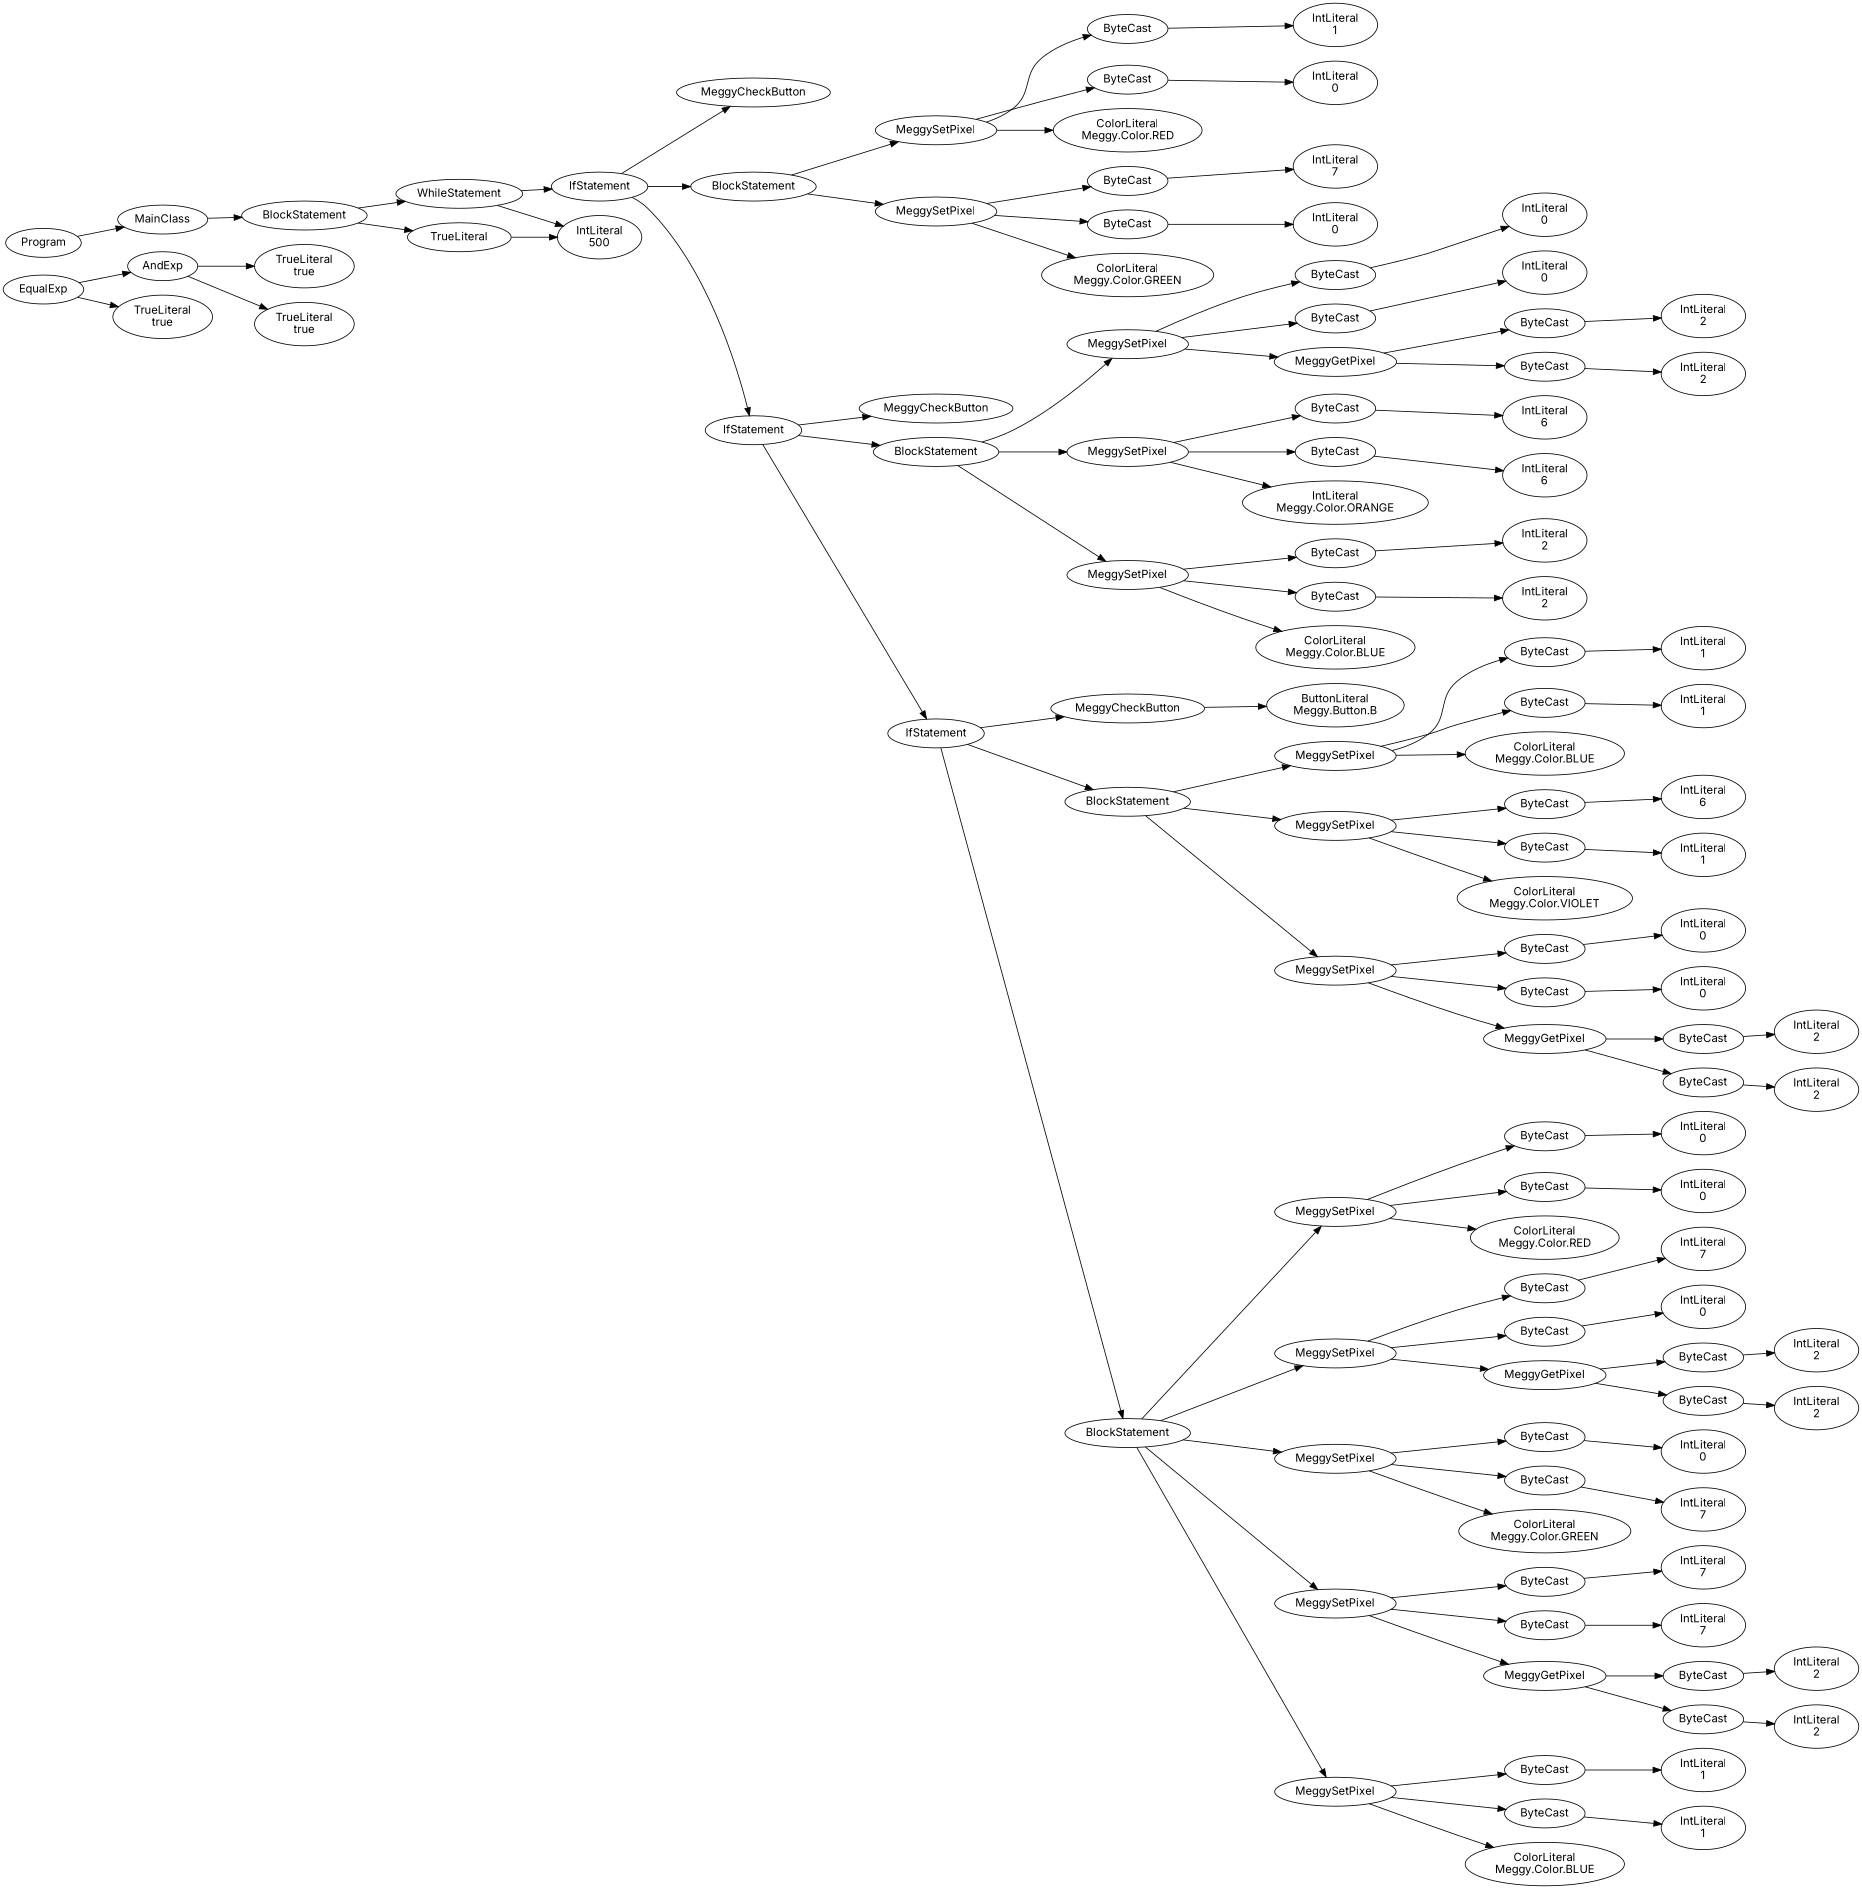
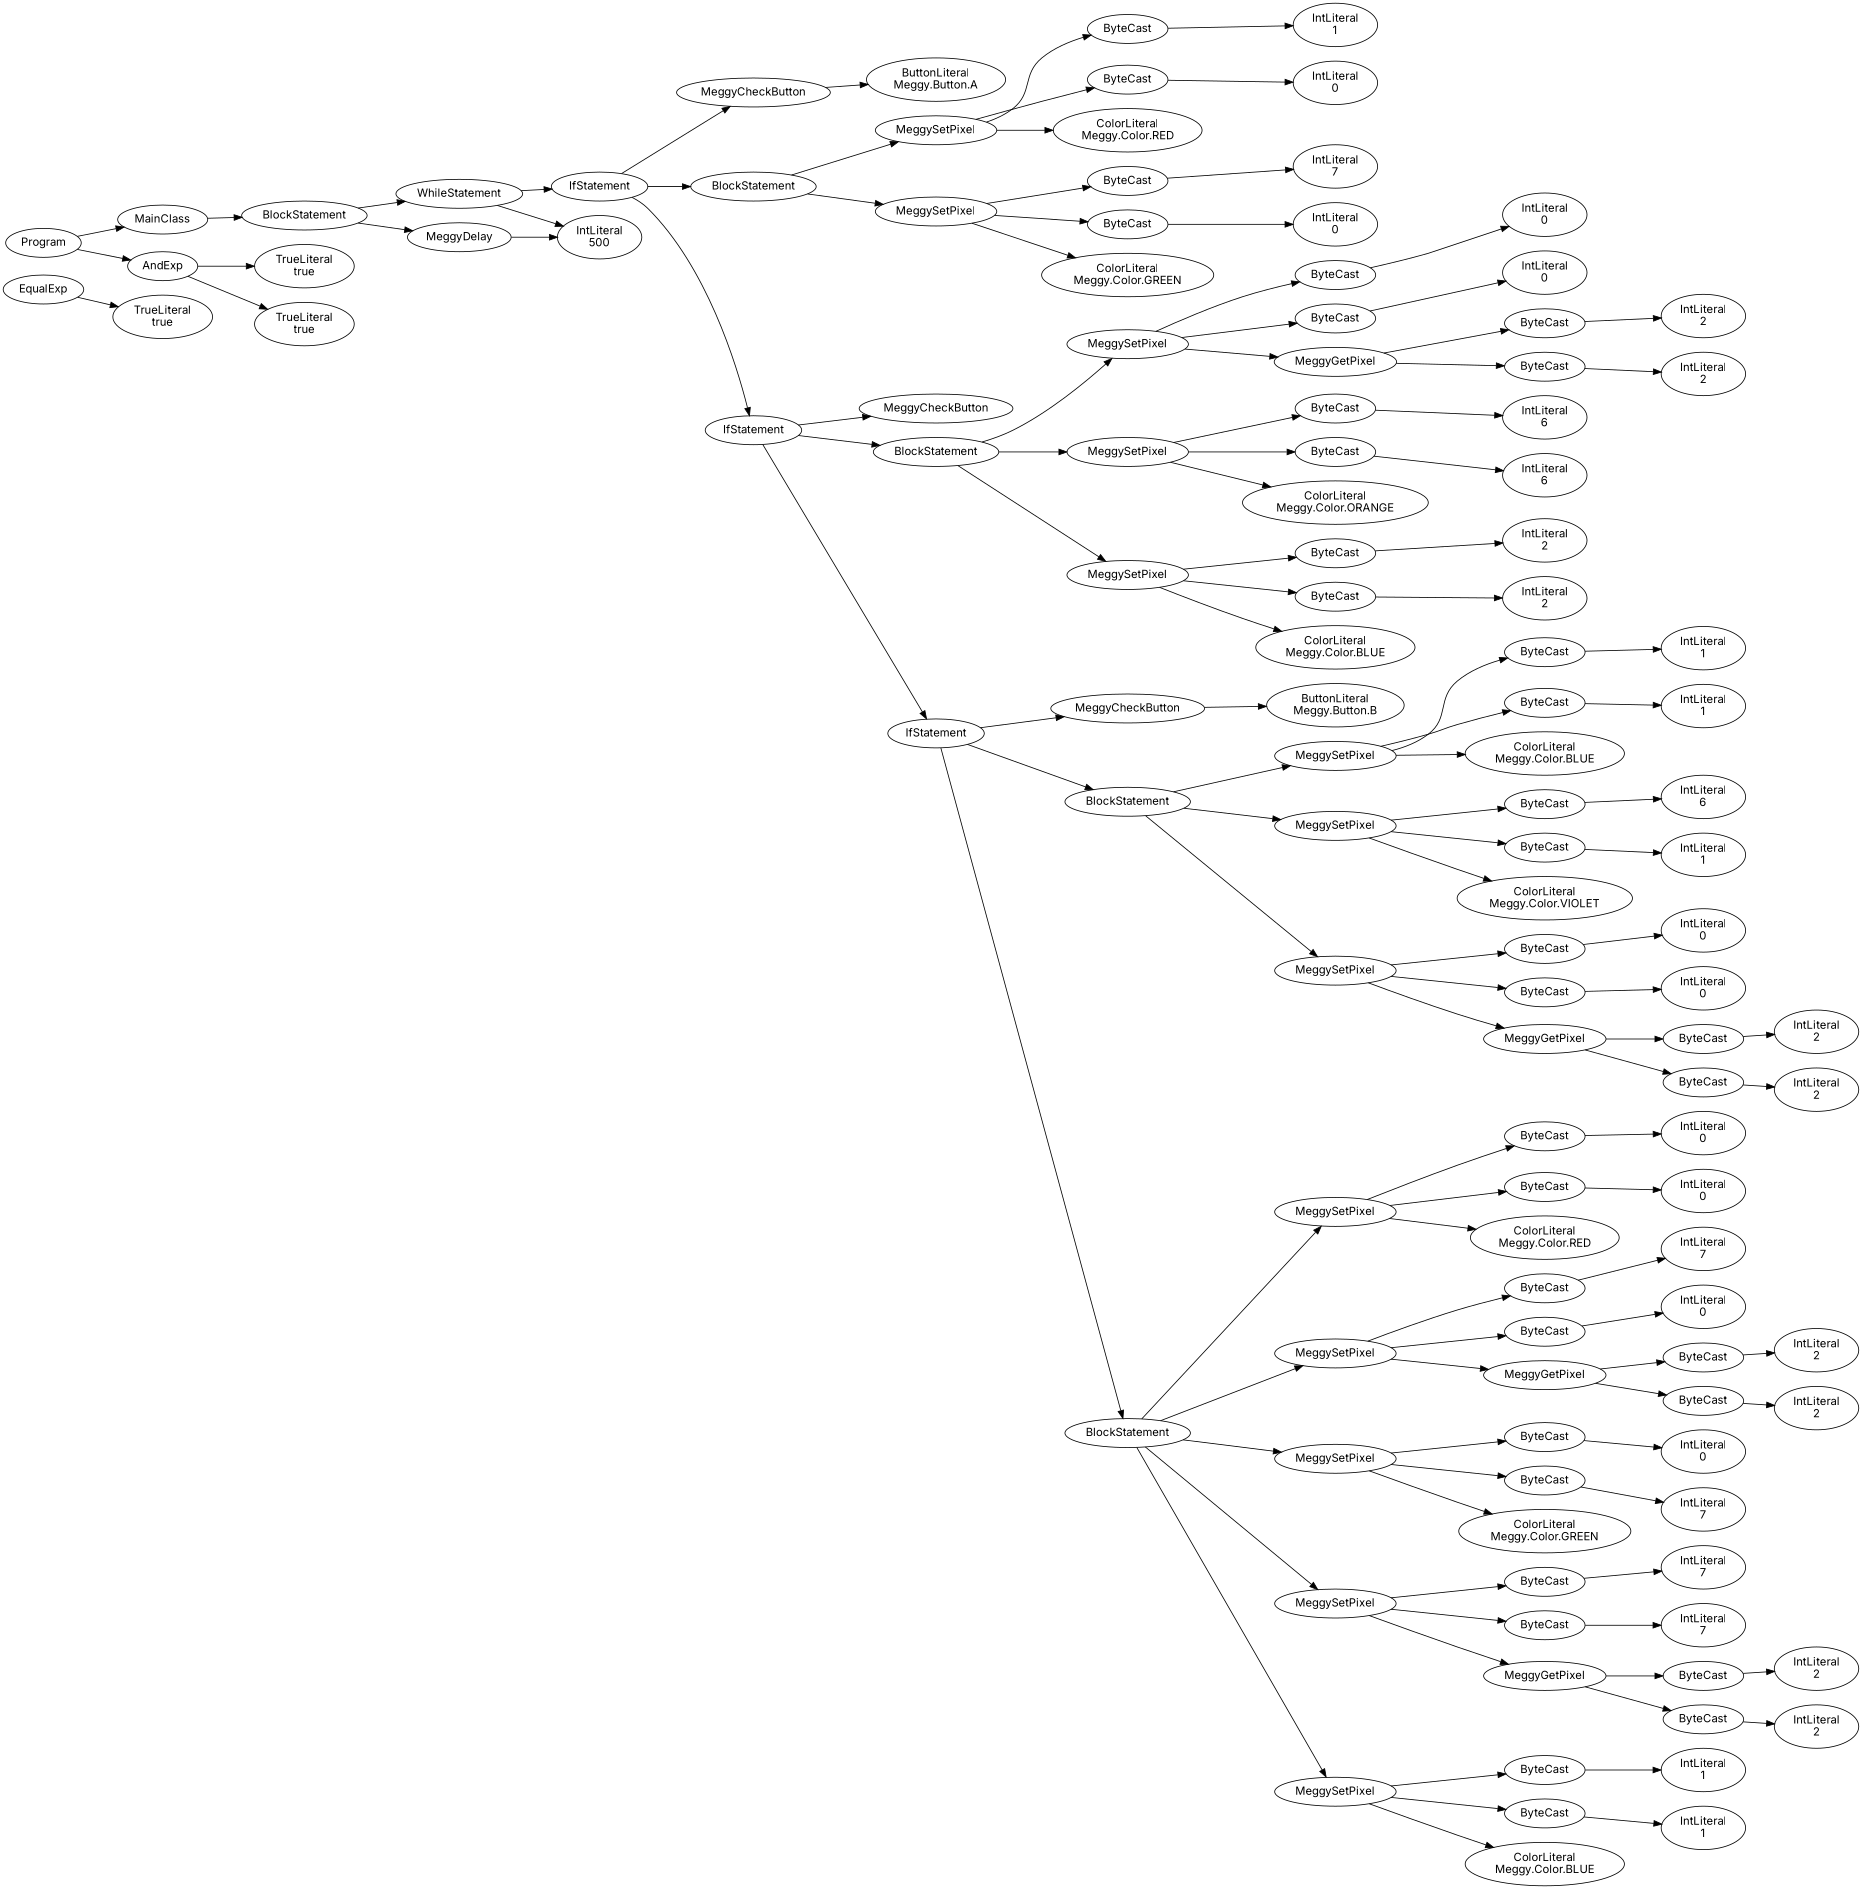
  digraph {
    fontname=Inter
    rankdir=LR
    node [fontname=Inter]
    edge [fontname=Inter]
    n1 [label=Program]
    n2 [label=MainClass]
    n3 [label=BlockStatement]
    n4 [label=WhileStatement]
-   n5 [label=TrueLiteral]
+   n5 [label=MeggyDelay]
    n6 [label=IfStatement]
    n7 [label="IntLiteral\n500"]
    n8 [label=EqualExp]
    n9 [label=AndExp]
    n10 [label="TrueLiteral\ntrue"]
    n11 [label=MeggyCheckButton]
    n12 [label=BlockStatement]
    n13 [label=IfStatement]
    n14 [label="TrueLiteral\ntrue"]
    n15 [label="TrueLiteral\ntrue"]
+   n16 [label="ButtonLiteral\nMeggy.Button.A"]
    n17 [label=MeggySetPixel]
    n18 [label=MeggySetPixel]
    n19 [label=MeggyCheckButton]
    n20 [label=BlockStatement]
    n21 [label=IfStatement]
    n22 [label=ByteCast]
    n23 [label=ByteCast]
    n24 [label="ColorLiteral\nMeggy.Color.RED"]
    n25 [label=ByteCast]
    n26 [label=ByteCast]
    n27 [label="ColorLiteral\nMeggy.Color.GREEN"]
    n28 [label="IntLiteral\n1"]
    n29 [label="IntLiteral\n0"]
    n30 [label="IntLiteral\n7"]
    n31 [label="IntLiteral\n0"]
    n32 [label=MeggySetPixel]
    n33 [label=MeggySetPixel]
    n34 [label=MeggySetPixel]
    n35 [label=MeggyCheckButton]
    n36 [label=BlockStatement]
    n37 [label=BlockStatement]
    n38 [label=ByteCast]
    n39 [label=ByteCast]
    n40 [label=MeggyGetPixel]
    n41 [label=ByteCast]
    n42 [label=ByteCast]
-   n43 [label="IntLiteral\nMeggy.Color.ORANGE"]
+   n43 [label="ColorLiteral\nMeggy.Color.ORANGE"]
    n44 [label=ByteCast]
    n45 [label=ByteCast]
    n46 [label="ColorLiteral\nMeggy.Color.BLUE"]
    n47 [label="IntLiteral\n0"]
    n48 [label="IntLiteral\n0"]
    n49 [label=ByteCast]
    n50 [label=ByteCast]
    n51 [label="IntLiteral\n2"]
    n52 [label="IntLiteral\n2"]
    n53 [label="IntLiteral\n6"]
    n54 [label="IntLiteral\n6"]
    n55 [label="IntLiteral\n2"]
    n56 [label="IntLiteral\n2"]
    n57 [label="ButtonLiteral\nMeggy.Button.B"]
    n58 [label=MeggySetPixel]
    n59 [label=MeggySetPixel]
    n60 [label=MeggySetPixel]
    n61 [label=MeggySetPixel]
    n62 [label=MeggySetPixel]
    n63 [label=MeggySetPixel]
    n64 [label=MeggySetPixel]
    n65 [label=MeggySetPixel]
    n66 [label=ByteCast]
    n67 [label=ByteCast]
    n68 [label="ColorLiteral\nMeggy.Color.BLUE"]
    n69 [label=ByteCast]
    n70 [label=ByteCast]
    n71 [label="ColorLiteral\nMeggy.Color.VIOLET"]
    n72 [label=ByteCast]
    n73 [label=ByteCast]
    n74 [label=MeggyGetPixel]
    n75 [label="IntLiteral\n1"]
    n76 [label="IntLiteral\n1"]
    n77 [label="IntLiteral\n6"]
    n78 [label="IntLiteral\n1"]
    n79 [label="IntLiteral\n0"]
    n80 [label="IntLiteral\n0"]
    n81 [label=ByteCast]
    n82 [label=ByteCast]
    n83 [label="IntLiteral\n2"]
    n84 [label="IntLiteral\n2"]
    n85 [label=ByteCast]
    n86 [label=ByteCast]
    n87 [label="ColorLiteral\nMeggy.Color.RED"]
    n88 [label=ByteCast]
    n89 [label=ByteCast]
    n90 [label=MeggyGetPixel]
    n91 [label=ByteCast]
    n92 [label=ByteCast]
    n93 [label="ColorLiteral\nMeggy.Color.GREEN"]
    n94 [label=ByteCast]
    n95 [label=ByteCast]
    n96 [label=MeggyGetPixel]
    n97 [label=ByteCast]
    n98 [label=ByteCast]
    n99 [label="ColorLiteral\nMeggy.Color.BLUE"]
    n100 [label="IntLiteral\n0"]
    n101 [label="IntLiteral\n0"]
    n102 [label="IntLiteral\n7"]
    n103 [label="IntLiteral\n0"]
    n104 [label=ByteCast]
    n105 [label=ByteCast]
    n106 [label="IntLiteral\n2"]
    n107 [label="IntLiteral\n2"]
    n108 [label="IntLiteral\n0"]
    n109 [label="IntLiteral\n7"]
    n110 [label="IntLiteral\n7"]
    n111 [label="IntLiteral\n7"]
    n112 [label=ByteCast]
    n113 [label=ByteCast]
    n114 [label="IntLiteral\n2"]
    n115 [label="IntLiteral\n2"]
    n116 [label="IntLiteral\n1"]
    n117 [label="IntLiteral\n1"]
    n1 -> n2
    n2 -> n3
    n3 -> n4
    n3 -> n5
    n4 -> n6
    n4 -> n7
    n5 -> n7
    n6 -> n11
    n6 -> n12
    n6 -> n13
-   n8 -> n9
+   n1 -> n9
    n8 -> n10
    n9 -> n14
    n9 -> n15
+   n11 -> n16
    n12 -> n17
    n12 -> n18
    n13 -> n19
    n13 -> n20
    n13 -> n21
    n17 -> n22
    n17 -> n23
    n17 -> n24
    n18 -> n25
    n18 -> n26
    n18 -> n27
    n20 -> n32
    n20 -> n33
    n20 -> n34
    n21 -> n35
    n21 -> n36
    n21 -> n37
    n22 -> n28
    n23 -> n29
    n25 -> n30
    n26 -> n31
    n32 -> n38
    n32 -> n39
    n32 -> n40
    n33 -> n41
    n33 -> n42
    n33 -> n43
    n34 -> n44
    n34 -> n45
    n34 -> n46
    n35 -> n57
    n36 -> n58
    n36 -> n59
    n36 -> n60
    n37 -> n61
    n37 -> n62
    n37 -> n63
    n37 -> n64
    n37 -> n65
    n38 -> n47
    n39 -> n48
    n40 -> n49
    n40 -> n50
    n41 -> n53
    n42 -> n54
    n44 -> n55
    n45 -> n56
    n49 -> n51
    n50 -> n52
    n58 -> n66
    n58 -> n67
    n58 -> n68
    n59 -> n69
    n59 -> n70
    n59 -> n71
    n60 -> n72
    n60 -> n73
    n60 -> n74
    n61 -> n85
    n61 -> n86
    n61 -> n87
    n62 -> n88
    n62 -> n89
    n62 -> n90
    n63 -> n91
    n63 -> n92
    n63 -> n93
    n64 -> n94
    n64 -> n95
    n64 -> n96
    n65 -> n97
    n65 -> n98
    n65 -> n99
    n66 -> n75
    n67 -> n76
    n69 -> n77
    n70 -> n78
    n72 -> n79
    n73 -> n80
    n74 -> n81
    n74 -> n82
    n81 -> n83
    n82 -> n84
    n85 -> n100
    n86 -> n101
    n88 -> n102
    n89 -> n103
    n90 -> n104
    n90 -> n105
    n91 -> n108
    n92 -> n109
    n94 -> n110
    n95 -> n111
    n96 -> n112
    n96 -> n113
    n97 -> n116
    n98 -> n117
    n104 -> n106
    n105 -> n107
    n112 -> n114
    n113 -> n115
  }
